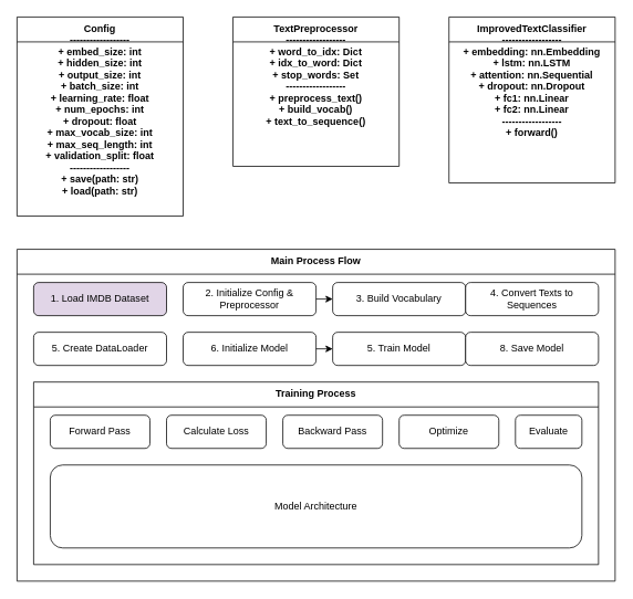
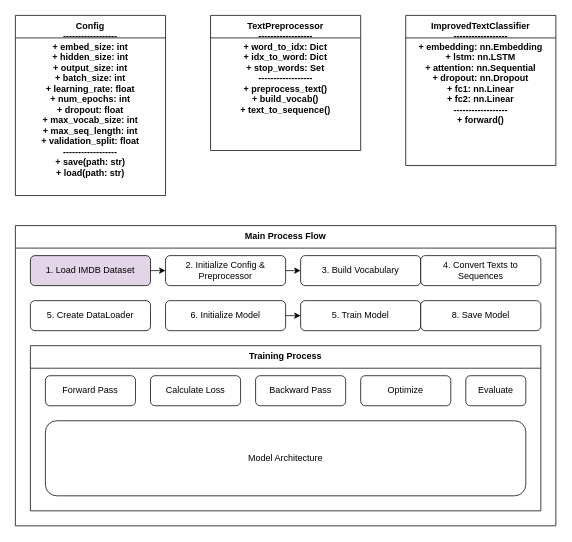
  <mxCell id="0" />
  <mxCell id="1" parent="0" />
  <mxCell id="2" value="Config&#10;------------------&#10;+ embed_size: int&#10;+ hidden_size: int&#10;+ output_size: int&#10;+ batch_size: int&#10;+ learning_rate: float&#10;+ num_epochs: int&#10;+ dropout: float&#10;+ max_vocab_size: int&#10;+ max_seq_length: int&#10;+ validation_split: float&#10;------------------&#10;+ save(path: str)&#10;+ load(path: str)" style="swimlane;fontStyle=1;align=center;verticalAlign=top;childLayout=stackLayout;horizontal=1;startSize=30;horizontalStack=0;resizeParent=1;resizeParentMax=0;resizeLast=0;collapsible=1;marginBottom=0;" parent="1" vertex="1"><mxGeometry x="20" y="20" width="200" height="240" as="geometry" /></mxCell>
  <mxCell id="3" value="TextPreprocessor&#10;------------------&#10;+ word_to_idx: Dict&#10;+ idx_to_word: Dict&#10;+ stop_words: Set&#10;------------------&#10;+ preprocess_text()&#10;+ build_vocab()&#10;+ text_to_sequence()" style="swimlane;fontStyle=1;align=center;verticalAlign=top;childLayout=stackLayout;horizontal=1;startSize=30;horizontalStack=0;resizeParent=1;resizeParentMax=0;resizeLast=0;collapsible=1;marginBottom=0;" parent="1" vertex="1"><mxGeometry x="280" y="20" width="200" height="180" as="geometry" /></mxCell>
  <mxCell id="4" value="ImprovedTextClassifier&#10;------------------&#10;+ embedding: nn.Embedding&#10;+ lstm: nn.LSTM&#10;+ attention: nn.Sequential&#10;+ dropout: nn.Dropout&#10;+ fc1: nn.Linear&#10;+ fc2: nn.Linear&#10;------------------&#10;+ forward()" style="swimlane;fontStyle=1;align=center;verticalAlign=top;childLayout=stackLayout;horizontal=1;startSize=30;horizontalStack=0;resizeParent=1;resizeParentMax=0;resizeLast=0;collapsible=1;marginBottom=0;" parent="1" vertex="1"><mxGeometry x="540" y="20" width="200" height="200" as="geometry" /></mxCell>
  <mxCell id="5" value="Main Process Flow" style="swimlane;fontStyle=1;align=center;verticalAlign=top;childLayout=stackLayout;horizontal=1;startSize=30;horizontalStack=0;resizeParent=1;resizeParentMax=0;resizeLast=0;collapsible=1;marginBottom=0;" parent="1" vertex="1"><mxGeometry x="20" y="300" width="720" height="400" as="geometry" /></mxCell>
  <mxCell id="6" value="1. Load IMDB Dataset" style="rounded=1;whiteSpace=wrap;html=1;fillColor=#e1d5e7;" parent="5" vertex="1"><mxGeometry x="20" y="40" width="160" height="40" as="geometry" /></mxCell>
  <mxCell id="7" value="2. Initialize Config &amp; Preprocessor" style="rounded=1;whiteSpace=wrap;html=1;" parent="5" vertex="1"><mxGeometry x="200" y="40" width="160" height="40" as="geometry" /></mxCell>
  <mxCell id="8" value="3. Build Vocabulary" style="rounded=1;whiteSpace=wrap;html=1;" parent="5" vertex="1"><mxGeometry x="380" y="40" width="160" height="40" as="geometry" /></mxCell>
  <mxCell id="9" value="4. Convert Texts to Sequences" style="rounded=1;whiteSpace=wrap;html=1;" parent="5" vertex="1"><mxGeometry x="540" y="40" width="160" height="40" as="geometry" /></mxCell>
  <mxCell id="10" value="5. Create DataLoader" style="rounded=1;whiteSpace=wrap;html=1;" parent="5" vertex="1"><mxGeometry x="20" y="100" width="160" height="40" as="geometry" /></mxCell>
  <mxCell id="11" value="6. Initialize Model" style="rounded=1;whiteSpace=wrap;html=1;" parent="5" vertex="1"><mxGeometry x="200" y="100" width="160" height="40" as="geometry" /></mxCell>
  <mxCell id="12" value="5. Train Model" style="rounded=1;whiteSpace=wrap;html=1;" parent="5" vertex="1"><mxGeometry x="380" y="100" width="160" height="40" as="geometry" /></mxCell>
  <mxCell id="13" value="8. Save Model" style="rounded=1;whiteSpace=wrap;html=1;" parent="5" vertex="1"><mxGeometry x="540" y="100" width="160" height="40" as="geometry" /></mxCell>
  <mxCell id="14" value="Training Process" style="swimlane;fontStyle=1;align=center;verticalAlign=top;childLayout=stackLayout;horizontal=1;startSize=30;horizontalStack=0;resizeParent=1;resizeParentMax=0;resizeLast=0;collapsible=1;marginBottom=0;" parent="5" vertex="1"><mxGeometry x="20" y="160" width="680" height="220" as="geometry" /></mxCell>
  <mxCell id="15" value="Forward Pass" style="rounded=1;whiteSpace=wrap;html=1;" parent="14" vertex="1"><mxGeometry x="20" y="40" width="120" height="40" as="geometry" /></mxCell>
  <mxCell id="16" value="Calculate Loss" style="rounded=1;whiteSpace=wrap;html=1;" parent="14" vertex="1"><mxGeometry x="160" y="40" width="120" height="40" as="geometry" /></mxCell>
  <mxCell id="17" value="Backward Pass" style="rounded=1;whiteSpace=wrap;html=1;" parent="14" vertex="1"><mxGeometry x="300" y="40" width="120" height="40" as="geometry" /></mxCell>
  <mxCell id="18" value="Optimize" style="rounded=1;whiteSpace=wrap;html=1;" parent="14" vertex="1"><mxGeometry x="440" y="40" width="120" height="40" as="geometry" /></mxCell>
  <mxCell id="19" value="Evaluate" style="rounded=1;whiteSpace=wrap;html=1;" parent="14" vertex="1"><mxGeometry x="580" y="40" width="80" height="40" as="geometry" /></mxCell>
  <mxCell id="20" value="Model Architecture" style="rounded=1;whiteSpace=wrap;html=1;" parent="14" vertex="1"><mxGeometry x="20" y="100" width="640" height="100" as="geometry" /></mxCell>
+ <mxCell id="21" value="" style="endArrow=classic;html=1;exitX=1;exitY=0.5;entryX=0;entryY=0.5;" parent="1" source="6" target="7" edge="1"><mxGeometry width="50" height="50" relative="1" as="geometry" /></mxCell>
  <mxCell id="22" value="" style="endArrow=classic;html=1;exitX=1;exitY=0.5;entryX=0;entryY=0.5;" parent="1" source="7" target="8" edge="1"><mxGeometry width="50" height="50" relative="1" as="geometry" /></mxCell>
  <mxCell id="23" value="" style="endArrow=classic;html=1;exitX=1;exitY=0.5;entryX=0;entryY=0.5;" parent="1" source="8" target="9" edge="1"><mxGeometry width="50" height="50" relative="1" as="geometry" /></mxCell>
  <mxCell id="24" value="" style="endArrow=classic;html=1;exitX=1;exitY=0.5;entryX=0;entryY=0.5;" parent="1" source="11" target="12" edge="1"><mxGeometry width="50" height="50" relative="1" as="geometry" /></mxCell>
  <mxCell id="25" value="" style="endArrow=classic;html=1;exitX=1;exitY=0.5;entryX=0;entryY=0.5;" parent="1" source="12" target="13" edge="1"><mxGeometry width="50" height="50" relative="1" as="geometry" /></mxCell>
